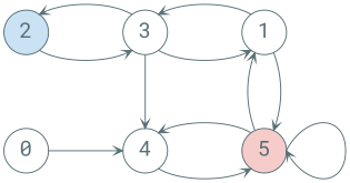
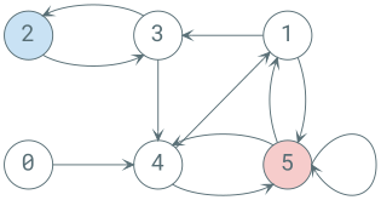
  digraph {
    fontname="Roboto Mono"
    nodesep=1
    rankdir=LR
    ranksep=1
    node [color="#586e75" fontcolor="#586e75" fontname="Roboto Mono" fontsize=20 shape=circle]
    edge [arrowhead=vee arrowsize=0.8 color="#586e75" fontcolor="#268bd2" fontname="Roboto Mono"]
    0
    2 [fillcolor="#268bd23f" style=filled]
    4
    3
    1
    5 [fillcolor="#dc322f3f" style=filled]
    subgraph sub_1 {
      rank=same
      0
      2
    }
    subgraph sub_2 {
      rank=same
      4
      3
    }
    subgraph sub_3 {
      rank=same
      1
      5
    }
    0 -> 4
    2 -> 3
    4 -> 5
    3 -> 2
    3 -> 4
-   3 -> 1
+   4 -> 1
    1 -> 3
    1 -> 5
    5 -> 4
    5 -> 1
    5 -> 5 [headport=e tailport=e]
  }
